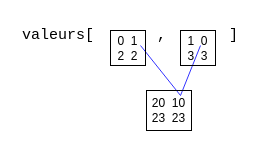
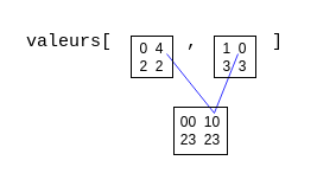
  <mxCell id="0" />
  <mxCell id="1" parent="0" />
  <mxCell id="2" value="&lt;div style=&quot;font-size: 15px&quot;&gt;&lt;span&gt;valeurs[&amp;nbsp; &amp;nbsp; &amp;nbsp; &amp;nbsp;,&amp;nbsp; &amp;nbsp; &amp;nbsp; &amp;nbsp;]&lt;/span&gt;&lt;br&gt;&lt;/div&gt;" style="text;html=1;strokeColor=none;fillColor=none;align=left;verticalAlign=top;whiteSpace=wrap;rounded=0;fontFamily=Courier New;" parent="1" vertex="1"><mxGeometry x="20" y="20" width="225" height="115" as="geometry" /></mxCell>
  <mxCell id="3" value="" style="endArrow=none;html=1;fontFamily=Courier New;fontSize=15;strokeColor=#3333FF;" parent="1" edge="1"><mxGeometry width="50" height="50" relative="1" as="geometry"><mxPoint x="200" y="45" as="sourcePoint" /><mxPoint x="180" y="95" as="targetPoint" /></mxGeometry></mxCell>
  <mxCell id="4" value="" style="endArrow=none;html=1;fontFamily=Courier New;fontSize=15;strokeColor=#3333FF;" parent="1" edge="1"><mxGeometry width="50" height="50" relative="1" as="geometry"><mxPoint x="140" y="45" as="sourcePoint" /><mxPoint x="180" y="95" as="targetPoint" /></mxGeometry></mxCell>
- <mxCell id="5" value="0&amp;nbsp; 1&lt;br&gt;2&amp;nbsp; 2" style="text;html=1;strokeColor=default;fillColor=none;align=center;verticalAlign=middle;whiteSpace=wrap;rounded=0;" vertex="1" parent="1"><mxGeometry x="110" y="30" width="35" height="35" as="geometry" /></mxCell>
+ <mxCell id="5" value="0&amp;nbsp; 4&lt;br&gt;2&amp;nbsp; 2" style="text;html=1;strokeColor=default;fillColor=none;align=center;verticalAlign=middle;whiteSpace=wrap;rounded=0;" vertex="1" parent="1"><mxGeometry x="110" y="30" width="35" height="35" as="geometry" /></mxCell>
  <mxCell id="6" value="1&amp;nbsp; 0&lt;br&gt;3&amp;nbsp; 3" style="text;html=1;strokeColor=default;fillColor=none;align=center;verticalAlign=middle;whiteSpace=wrap;rounded=0;" vertex="1" parent="1"><mxGeometry x="180" y="30" width="35" height="35" as="geometry" /></mxCell>
- <mxCell id="7" value="20&amp;nbsp; 10&lt;br&gt;23&amp;nbsp; 23" style="text;html=1;strokeColor=default;fillColor=none;align=center;verticalAlign=middle;whiteSpace=wrap;rounded=0;" vertex="1" parent="1"><mxGeometry x="146" y="90" width="45" height="40" as="geometry" /></mxCell>
+ <mxCell id="7" value="00&amp;nbsp; 10&lt;br&gt;23&amp;nbsp; 23" style="text;html=1;strokeColor=default;fillColor=none;align=center;verticalAlign=middle;whiteSpace=wrap;rounded=0;" vertex="1" parent="1"><mxGeometry x="146" y="90" width="45" height="40" as="geometry" /></mxCell>
